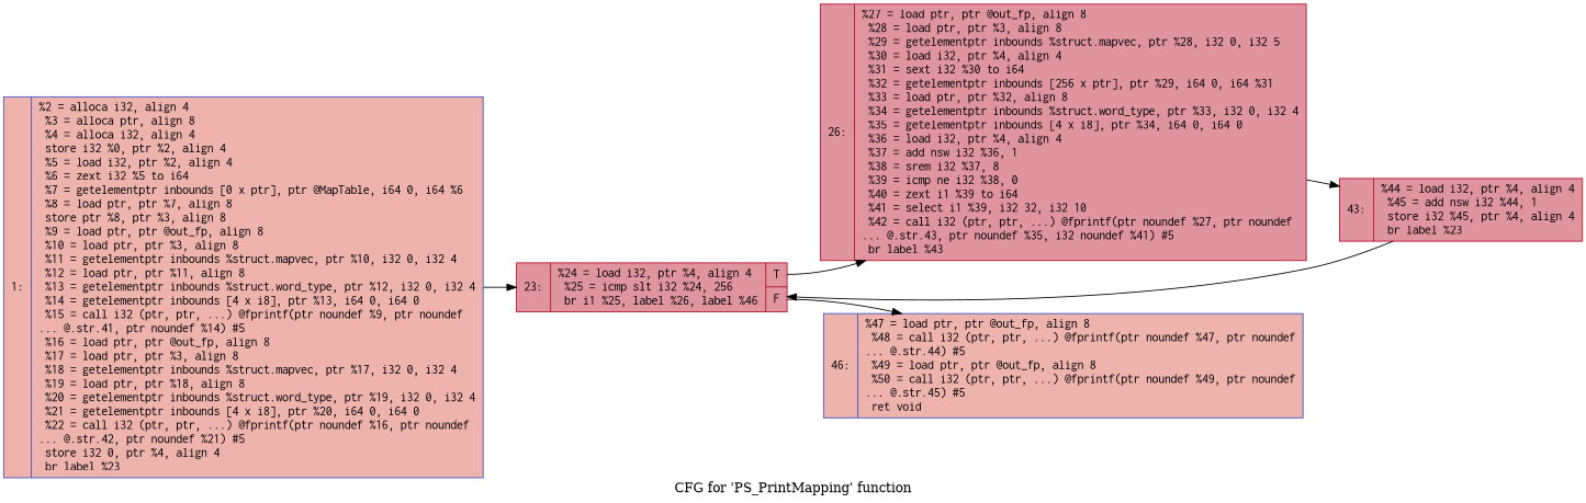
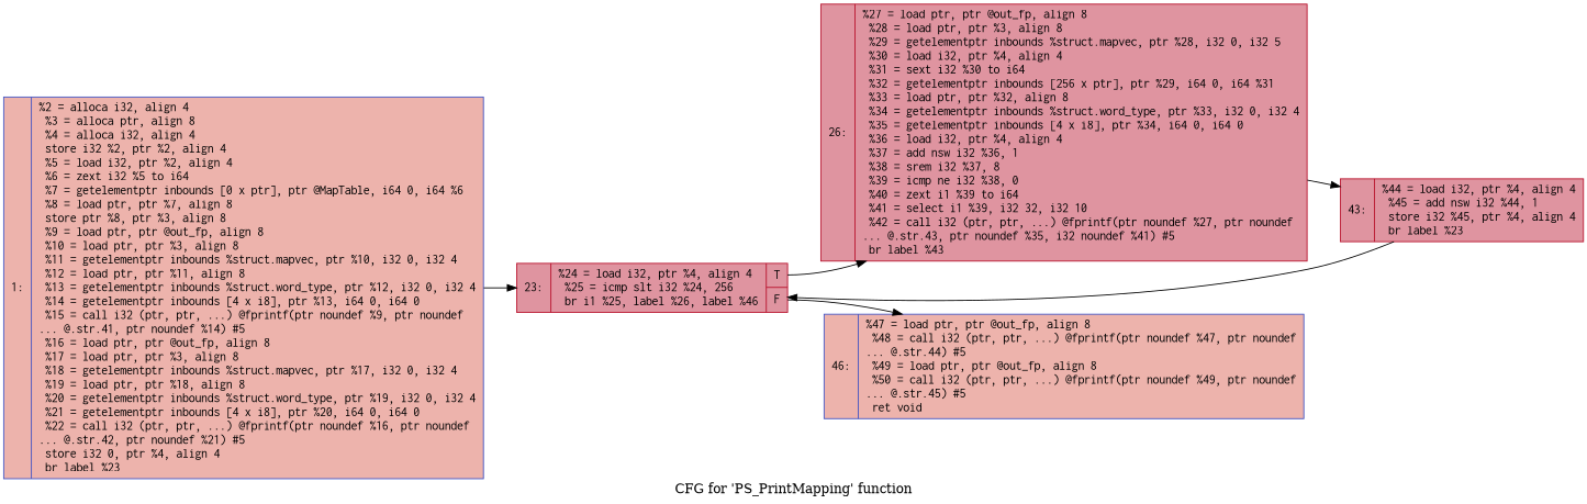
  digraph {
    label="CFG for 'PS_PrintMapping' function"
    rankdir=LR
    node [color="#b70d28ff" fillcolor="#b70d2870" fontname=Courier shape=record style=filled]
-   n1 [color="#3d50c3ff" fillcolor="#d6524470" label="{1:\l|  %2 = alloca i32, align 4\l  %3 = alloca ptr, align 8\l  %4 = alloca i32, align 4\l  store i32 %0, ptr %2, align 4\l  %5 = load i32, ptr %2, align 4\l  %6 = zext i32 %5 to i64\l  %7 = getelementptr inbounds [0 x ptr], ptr @MapTable, i64 0, i64 %6\l  %8 = load ptr, ptr %7, align 8\l  store ptr %8, ptr %3, align 8\l  %9 = load ptr, ptr @out_fp, align 8\l  %10 = load ptr, ptr %3, align 8\l  %11 = getelementptr inbounds %struct.mapvec, ptr %10, i32 0, i32 4\l  %12 = load ptr, ptr %11, align 8\l  %13 = getelementptr inbounds %struct.word_type, ptr %12, i32 0, i32 4\l  %14 = getelementptr inbounds [4 x i8], ptr %13, i64 0, i64 0\l  %15 = call i32 (ptr, ptr, ...) @fprintf(ptr noundef %9, ptr noundef\l... @.str.41, ptr noundef %14) #5\l  %16 = load ptr, ptr @out_fp, align 8\l  %17 = load ptr, ptr %3, align 8\l  %18 = getelementptr inbounds %struct.mapvec, ptr %17, i32 0, i32 4\l  %19 = load ptr, ptr %18, align 8\l  %20 = getelementptr inbounds %struct.word_type, ptr %19, i32 0, i32 4\l  %21 = getelementptr inbounds [4 x i8], ptr %20, i64 0, i64 0\l  %22 = call i32 (ptr, ptr, ...) @fprintf(ptr noundef %16, ptr noundef\l... @.str.42, ptr noundef %21) #5\l  store i32 0, ptr %4, align 4\l  br label %23\l}"]
+   n1 [color="#3d50c3ff" fillcolor="#d6524470" label="{1:\l|  %2 = alloca i32, align 4\l  %3 = alloca ptr, align 8\l  %4 = alloca i32, align 4\l  store i32 %2, ptr %2, align 4\l  %5 = load i32, ptr %2, align 4\l  %6 = zext i32 %5 to i64\l  %7 = getelementptr inbounds [0 x ptr], ptr @MapTable, i64 0, i64 %6\l  %8 = load ptr, ptr %7, align 8\l  store ptr %8, ptr %3, align 8\l  %9 = load ptr, ptr @out_fp, align 8\l  %10 = load ptr, ptr %3, align 8\l  %11 = getelementptr inbounds %struct.mapvec, ptr %10, i32 0, i32 4\l  %12 = load ptr, ptr %11, align 8\l  %13 = getelementptr inbounds %struct.word_type, ptr %12, i32 0, i32 4\l  %14 = getelementptr inbounds [4 x i8], ptr %13, i64 0, i64 0\l  %15 = call i32 (ptr, ptr, ...) @fprintf(ptr noundef %9, ptr noundef\l... @.str.41, ptr noundef %14) #5\l  %16 = load ptr, ptr @out_fp, align 8\l  %17 = load ptr, ptr %3, align 8\l  %18 = getelementptr inbounds %struct.mapvec, ptr %17, i32 0, i32 4\l  %19 = load ptr, ptr %18, align 8\l  %20 = getelementptr inbounds %struct.word_type, ptr %19, i32 0, i32 4\l  %21 = getelementptr inbounds [4 x i8], ptr %20, i64 0, i64 0\l  %22 = call i32 (ptr, ptr, ...) @fprintf(ptr noundef %16, ptr noundef\l... @.str.42, ptr noundef %21) #5\l  store i32 0, ptr %4, align 4\l  br label %23\l}"]
    n2 [label="{23:\l|  %24 = load i32, ptr %4, align 4\l  %25 = icmp slt i32 %24, 256\l  br i1 %25, label %26, label %46\l|{<s0>T|<s1>F}}"]
    n3 [label="{26:\l|  %27 = load ptr, ptr @out_fp, align 8\l  %28 = load ptr, ptr %3, align 8\l  %29 = getelementptr inbounds %struct.mapvec, ptr %28, i32 0, i32 5\l  %30 = load i32, ptr %4, align 4\l  %31 = sext i32 %30 to i64\l  %32 = getelementptr inbounds [256 x ptr], ptr %29, i64 0, i64 %31\l  %33 = load ptr, ptr %32, align 8\l  %34 = getelementptr inbounds %struct.word_type, ptr %33, i32 0, i32 4\l  %35 = getelementptr inbounds [4 x i8], ptr %34, i64 0, i64 0\l  %36 = load i32, ptr %4, align 4\l  %37 = add nsw i32 %36, 1\l  %38 = srem i32 %37, 8\l  %39 = icmp ne i32 %38, 0\l  %40 = zext i1 %39 to i64\l  %41 = select i1 %39, i32 32, i32 10\l  %42 = call i32 (ptr, ptr, ...) @fprintf(ptr noundef %27, ptr noundef\l... @.str.43, ptr noundef %35, i32 noundef %41) #5\l  br label %43\l}"]
    n4 [color="#3d50c3ff" fillcolor="#d6524470" label="{46:\l|  %47 = load ptr, ptr @out_fp, align 8\l  %48 = call i32 (ptr, ptr, ...) @fprintf(ptr noundef %47, ptr noundef\l... @.str.44) #5\l  %49 = load ptr, ptr @out_fp, align 8\l  %50 = call i32 (ptr, ptr, ...) @fprintf(ptr noundef %49, ptr noundef\l... @.str.45) #5\l  ret void\l}"]
    n5 [label="{43:\l|  %44 = load i32, ptr %4, align 4\l  %45 = add nsw i32 %44, 1\l  store i32 %45, ptr %4, align 4\l  br label %23\l}"]
    n1 -> n2
    n2 -> n3 [tailport=s0]
    n2 -> n4 [tailport=s1]
    n3 -> n5
    n5 -> n2
  }
